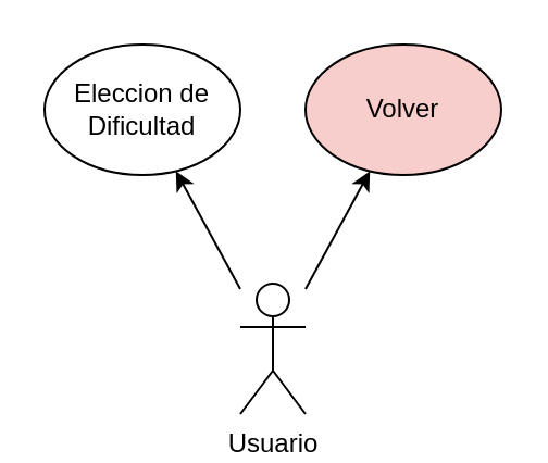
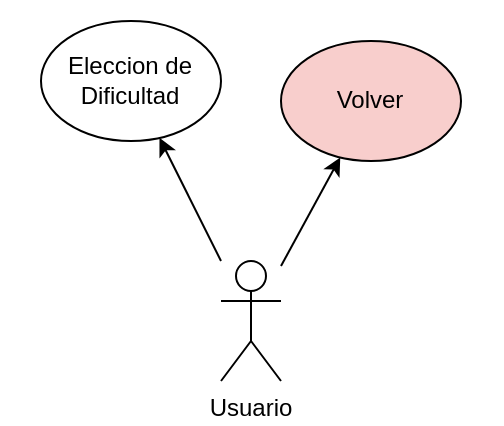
  <mxCell id="0" />
  <mxCell id="1" parent="0" />
  <mxCell id="2" value="Usuario" style="shape=umlActor;verticalLabelPosition=bottom;verticalAlign=top;html=1;outlineConnect=0;horizontal=1;" vertex="1" parent="1"><mxGeometry x="110" y="130" width="30" height="60" as="geometry" /></mxCell>
- <mxCell id="3" value="Eleccion de Dificultad" style="ellipse;whiteSpace=wrap;html=1;" vertex="1" parent="1"><mxGeometry x="20" y="20" width="90" height="60" as="geometry" /></mxCell>
+ <mxCell id="3" value="Eleccion de Dificultad" style="ellipse;whiteSpace=wrap;html=1;" vertex="1" parent="1"><mxGeometry x="20" y="10" width="90" height="60" as="geometry" /></mxCell>
  <mxCell id="4" value="" style="endArrow=classic;html=1;rounded=0;" edge="1" parent="1" source="2" target="3"><mxGeometry width="50" height="50" relative="1" as="geometry"><mxPoint x="101" y="260" as="sourcePoint" /><mxPoint x="151" y="210" as="targetPoint" /></mxGeometry></mxCell>
  <mxCell id="5" value="Volver" style="ellipse;whiteSpace=wrap;html=1;fillColor=#f8cecc;" vertex="1" parent="1"><mxGeometry x="140" y="20" width="90" height="60" as="geometry" /></mxCell>
  <mxCell id="6" value="" style="endArrow=classic;html=1;rounded=0;" edge="1" parent="1" source="2" target="5"><mxGeometry width="50" height="50" relative="1" as="geometry"><mxPoint x="101" y="260" as="sourcePoint" /><mxPoint x="151" y="210" as="targetPoint" /></mxGeometry></mxCell>
